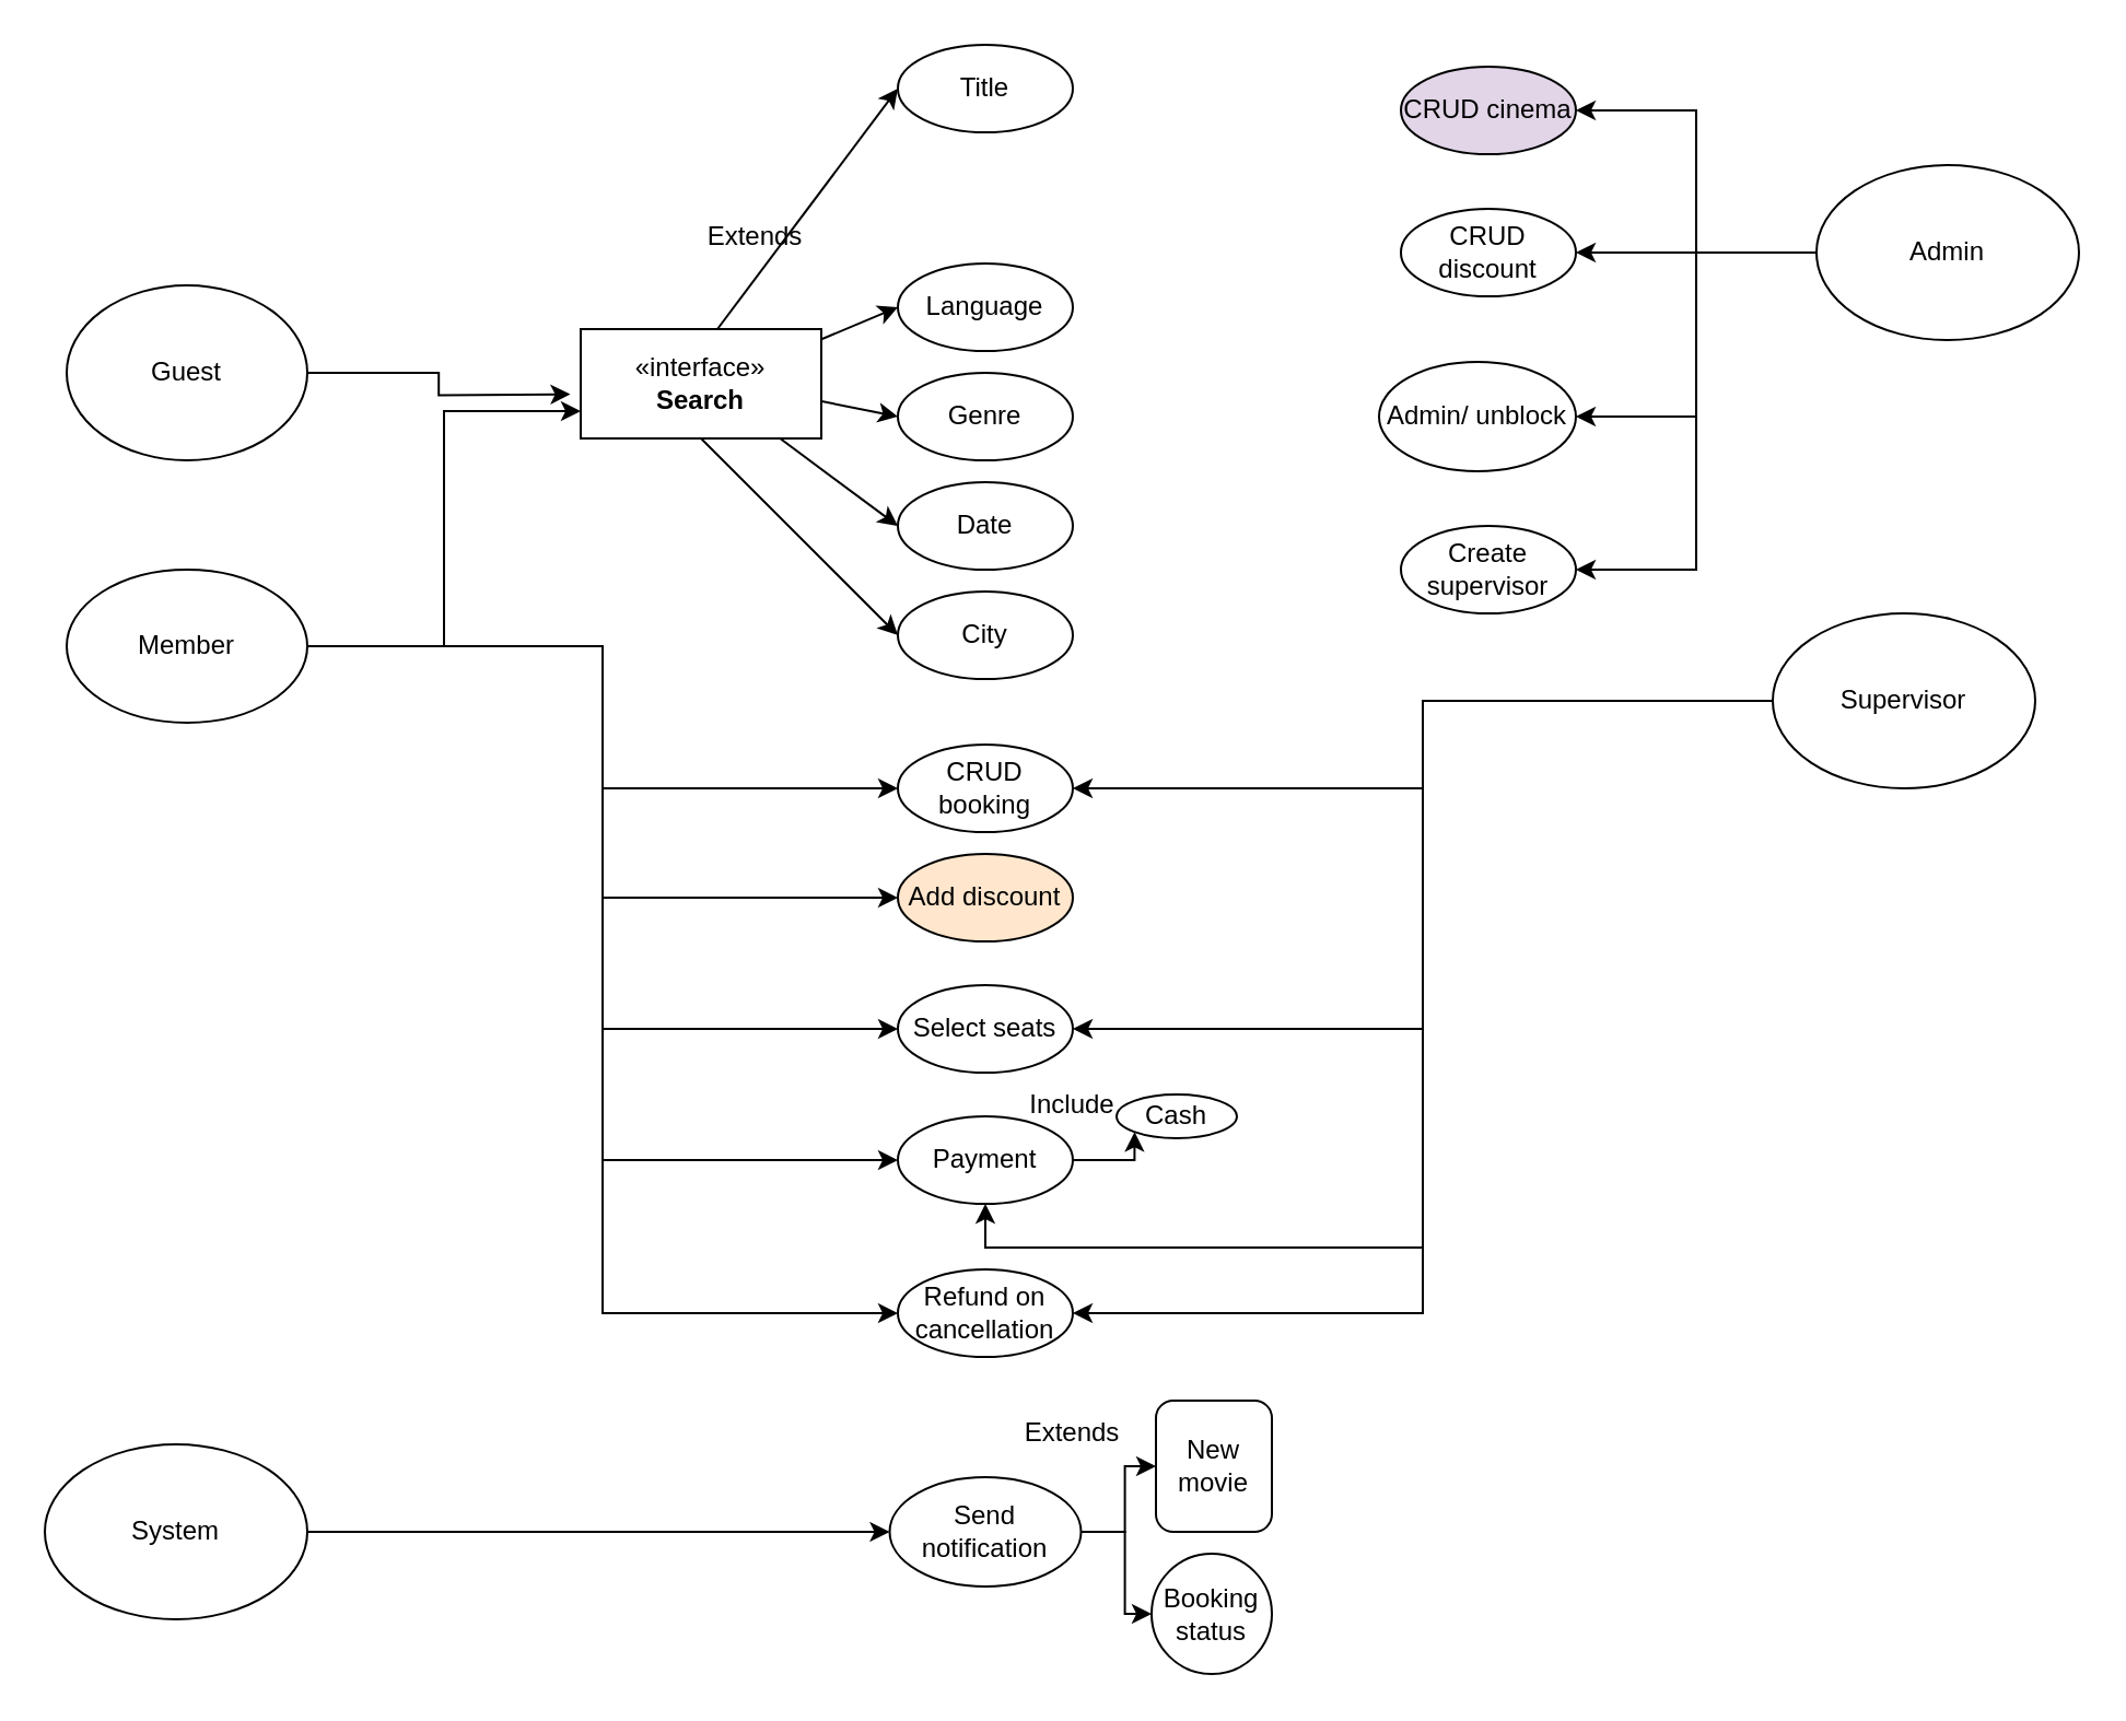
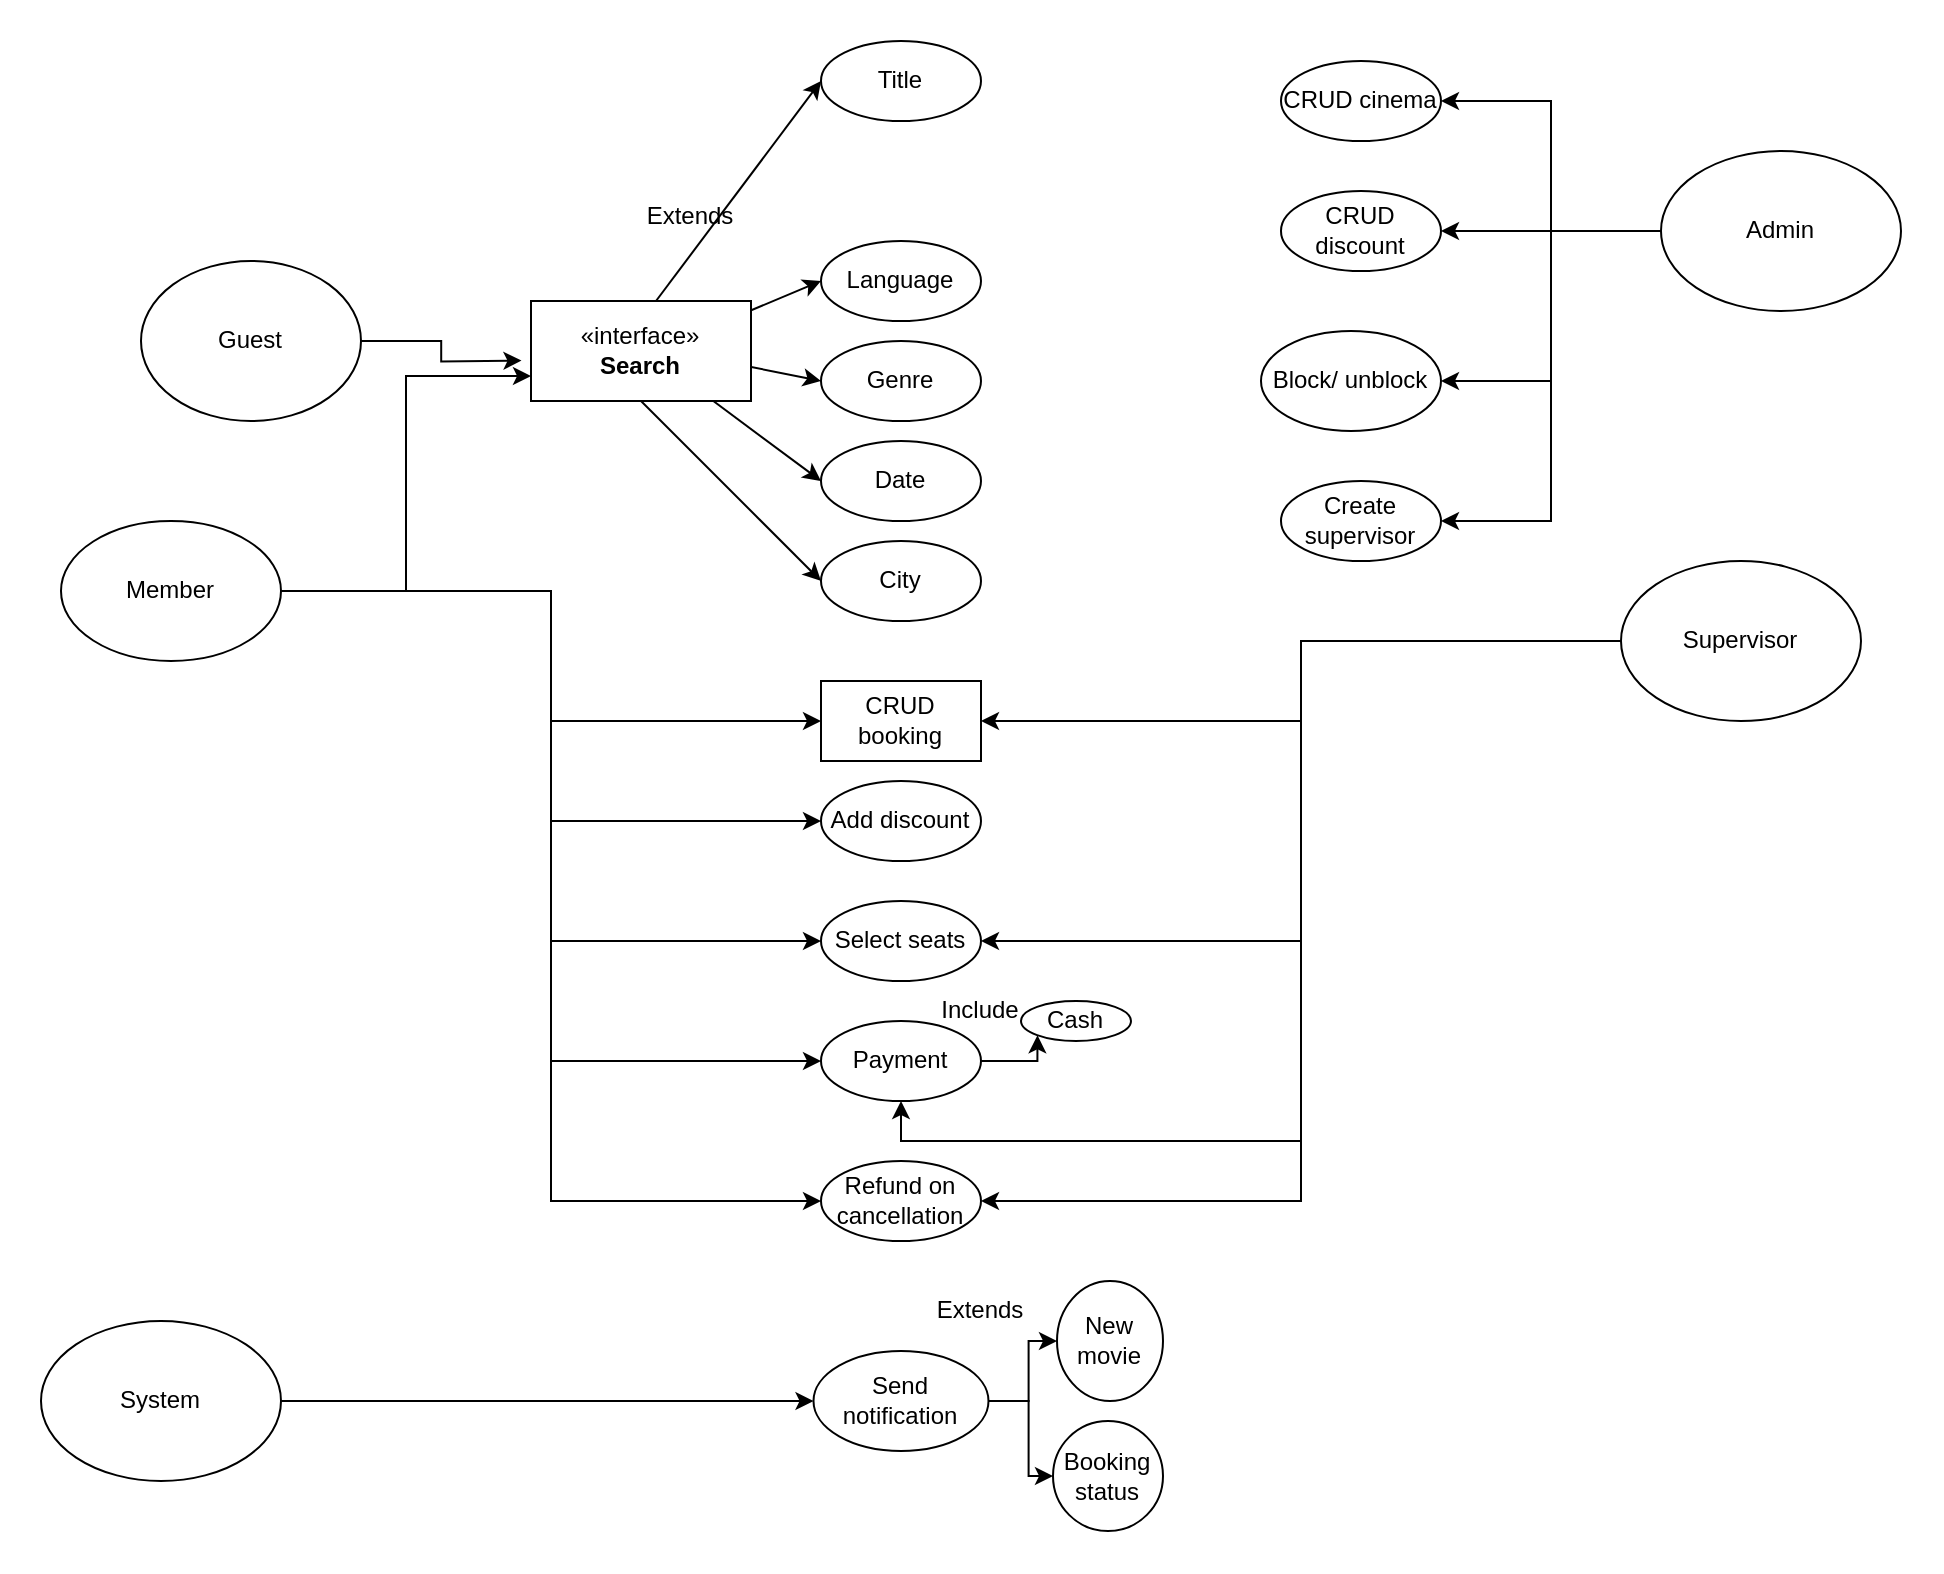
  <mxCell id="0" />
  <mxCell id="1" parent="0" />
- <mxCell id="2" value="Guest" style="ellipse;whiteSpace=wrap;html=1;" vertex="1" parent="1"><mxGeometry x="30" y="130" width="110" height="80" as="geometry" /></mxCell>
+ <mxCell id="2" value="Guest" style="ellipse;whiteSpace=wrap;html=1;" vertex="1" parent="1"><mxGeometry x="70" y="130" width="110" height="80" as="geometry" /></mxCell>
  <mxCell id="3" style="edgeStyle=orthogonalEdgeStyle;rounded=0;orthogonalLoop=1;jettySize=auto;html=1;entryX=0;entryY=0.75;entryDx=0;entryDy=0;" edge="1" parent="1" source="9" target="33"><mxGeometry relative="1" as="geometry" /></mxCell>
  <mxCell id="4" style="edgeStyle=orthogonalEdgeStyle;rounded=0;orthogonalLoop=1;jettySize=auto;html=1;entryX=0;entryY=0.5;entryDx=0;entryDy=0;" edge="1" parent="1" source="9" target="35"><mxGeometry relative="1" as="geometry" /></mxCell>
  <mxCell id="5" style="edgeStyle=orthogonalEdgeStyle;rounded=0;orthogonalLoop=1;jettySize=auto;html=1;exitX=1;exitY=0.5;exitDx=0;exitDy=0;entryX=0;entryY=0.5;entryDx=0;entryDy=0;" edge="1" parent="1" source="9" target="36"><mxGeometry relative="1" as="geometry" /></mxCell>
  <mxCell id="6" style="edgeStyle=orthogonalEdgeStyle;rounded=0;orthogonalLoop=1;jettySize=auto;html=1;entryX=0;entryY=0.5;entryDx=0;entryDy=0;" edge="1" parent="1" source="9" target="39"><mxGeometry relative="1" as="geometry" /></mxCell>
  <mxCell id="7" style="edgeStyle=orthogonalEdgeStyle;rounded=0;orthogonalLoop=1;jettySize=auto;html=1;entryX=0;entryY=0.5;entryDx=0;entryDy=0;" edge="1" parent="1" source="9" target="37"><mxGeometry relative="1" as="geometry" /></mxCell>
  <mxCell id="8" style="edgeStyle=orthogonalEdgeStyle;rounded=0;orthogonalLoop=1;jettySize=auto;html=1;entryX=0;entryY=0.5;entryDx=0;entryDy=0;" edge="1" parent="1" source="9" target="53"><mxGeometry relative="1" as="geometry" /></mxCell>
  <mxCell id="9" value="Member" style="ellipse;whiteSpace=wrap;html=1;" vertex="1" parent="1"><mxGeometry x="30" y="260" width="110" height="70" as="geometry" /></mxCell>
  <mxCell id="10" style="edgeStyle=orthogonalEdgeStyle;rounded=0;orthogonalLoop=1;jettySize=auto;html=1;entryX=1;entryY=0.5;entryDx=0;entryDy=0;" edge="1" parent="1" source="14" target="49"><mxGeometry relative="1" as="geometry" /></mxCell>
  <mxCell id="11" style="edgeStyle=orthogonalEdgeStyle;rounded=0;orthogonalLoop=1;jettySize=auto;html=1;" edge="1" parent="1" source="14" target="52"><mxGeometry relative="1" as="geometry" /></mxCell>
  <mxCell id="12" style="edgeStyle=orthogonalEdgeStyle;rounded=0;orthogonalLoop=1;jettySize=auto;html=1;entryX=1;entryY=0.5;entryDx=0;entryDy=0;" edge="1" parent="1" source="14" target="51"><mxGeometry relative="1" as="geometry" /></mxCell>
  <mxCell id="13" style="edgeStyle=orthogonalEdgeStyle;rounded=0;orthogonalLoop=1;jettySize=auto;html=1;entryX=1;entryY=0.5;entryDx=0;entryDy=0;" edge="1" parent="1" source="14" target="50"><mxGeometry relative="1" as="geometry" /></mxCell>
  <mxCell id="14" value="Admin" style="ellipse;whiteSpace=wrap;html=1;" vertex="1" parent="1"><mxGeometry x="830" y="75" width="120" height="80" as="geometry" /></mxCell>
  <mxCell id="15" style="edgeStyle=orthogonalEdgeStyle;rounded=0;orthogonalLoop=1;jettySize=auto;html=1;entryX=0;entryY=0.5;entryDx=0;entryDy=0;" edge="1" parent="1" source="16" target="45"><mxGeometry relative="1" as="geometry" /></mxCell>
  <mxCell id="16" value="System" style="ellipse;whiteSpace=wrap;html=1;" vertex="1" parent="1"><mxGeometry x="20" y="660" width="120" height="80" as="geometry" /></mxCell>
  <mxCell id="17" style="edgeStyle=orthogonalEdgeStyle;rounded=0;orthogonalLoop=1;jettySize=auto;html=1;entryX=1;entryY=0.5;entryDx=0;entryDy=0;" edge="1" parent="1" source="21" target="35"><mxGeometry relative="1" as="geometry" /></mxCell>
  <mxCell id="18" style="edgeStyle=orthogonalEdgeStyle;rounded=0;orthogonalLoop=1;jettySize=auto;html=1;entryX=1;entryY=0.5;entryDx=0;entryDy=0;" edge="1" parent="1" source="21" target="37"><mxGeometry relative="1" as="geometry" /></mxCell>
  <mxCell id="19" style="edgeStyle=orthogonalEdgeStyle;rounded=0;orthogonalLoop=1;jettySize=auto;html=1;entryX=0.5;entryY=1;entryDx=0;entryDy=0;" edge="1" parent="1" source="21" target="39"><mxGeometry relative="1" as="geometry" /></mxCell>
  <mxCell id="20" style="edgeStyle=orthogonalEdgeStyle;rounded=0;orthogonalLoop=1;jettySize=auto;html=1;entryX=1;entryY=0.5;entryDx=0;entryDy=0;" edge="1" parent="1" source="21" target="53"><mxGeometry relative="1" as="geometry" /></mxCell>
  <mxCell id="21" value="Supervisor" style="ellipse;whiteSpace=wrap;html=1;" vertex="1" parent="1"><mxGeometry x="810" y="280" width="120" height="80" as="geometry" /></mxCell>
  <mxCell id="22" value="Search" style="ellipse;whiteSpace=wrap;html=1;" vertex="1" parent="1"><mxGeometry x="280" y="160" width="80" height="40" as="geometry" /></mxCell>
  <mxCell id="23" value="Title" style="ellipse;whiteSpace=wrap;html=1;" vertex="1" parent="1"><mxGeometry x="410" y="20" width="80" height="40" as="geometry" /></mxCell>
  <mxCell id="24" value="City" style="ellipse;whiteSpace=wrap;html=1;" vertex="1" parent="1"><mxGeometry x="410" y="270" width="80" height="40" as="geometry" /></mxCell>
  <mxCell id="25" value="Date" style="ellipse;whiteSpace=wrap;html=1;" vertex="1" parent="1"><mxGeometry x="410" y="220" width="80" height="40" as="geometry" /></mxCell>
  <mxCell id="26" value="Genre" style="ellipse;whiteSpace=wrap;html=1;" vertex="1" parent="1"><mxGeometry x="410" y="170" width="80" height="40" as="geometry" /></mxCell>
  <mxCell id="27" value="Language" style="ellipse;whiteSpace=wrap;html=1;" vertex="1" parent="1"><mxGeometry x="410" y="120" width="80" height="40" as="geometry" /></mxCell>
  <mxCell id="28" value="" style="endArrow=classic;html=1;rounded=0;entryX=0;entryY=0.5;entryDx=0;entryDy=0;exitX=0.5;exitY=0;exitDx=0;exitDy=0;" edge="1" parent="1" source="22" target="23"><mxGeometry width="50" height="50" relative="1" as="geometry"><mxPoint x="340" y="150" as="sourcePoint" /><mxPoint x="390" y="100" as="targetPoint" /></mxGeometry></mxCell>
  <mxCell id="29" value="" style="endArrow=classic;html=1;rounded=0;exitX=1;exitY=0;exitDx=0;exitDy=0;" edge="1" parent="1" source="22"><mxGeometry width="50" height="50" relative="1" as="geometry"><mxPoint x="360" y="190" as="sourcePoint" /><mxPoint x="410" y="140" as="targetPoint" /></mxGeometry></mxCell>
  <mxCell id="30" value="" style="endArrow=classic;html=1;rounded=0;exitX=1;exitY=0.5;exitDx=0;exitDy=0;" edge="1" parent="1" source="22"><mxGeometry width="50" height="50" relative="1" as="geometry"><mxPoint x="360" y="240" as="sourcePoint" /><mxPoint x="410" y="190" as="targetPoint" /></mxGeometry></mxCell>
  <mxCell id="31" value="" style="endArrow=classic;html=1;rounded=0;exitX=1;exitY=1;exitDx=0;exitDy=0;" edge="1" parent="1" source="22"><mxGeometry width="50" height="50" relative="1" as="geometry"><mxPoint x="360" y="290" as="sourcePoint" /><mxPoint x="410" y="240" as="targetPoint" /></mxGeometry></mxCell>
  <mxCell id="32" value="" style="endArrow=classic;html=1;rounded=0;exitX=0.5;exitY=1;exitDx=0;exitDy=0;" edge="1" parent="1" source="22"><mxGeometry width="50" height="50" relative="1" as="geometry"><mxPoint x="360" y="340" as="sourcePoint" /><mxPoint x="410" y="290" as="targetPoint" /></mxGeometry></mxCell>
  <mxCell id="33" value="«interface»&lt;br&gt;&lt;b&gt;Search&lt;/b&gt;" style="html=1;whiteSpace=wrap;" vertex="1" parent="1"><mxGeometry x="265" y="150" width="110" height="50" as="geometry" /></mxCell>
  <mxCell id="34" style="edgeStyle=orthogonalEdgeStyle;rounded=0;orthogonalLoop=1;jettySize=auto;html=1;exitX=1;exitY=0.5;exitDx=0;exitDy=0;entryX=0.141;entryY=0.234;entryDx=0;entryDy=0;entryPerimeter=0;" edge="1" parent="1" source="2"><mxGeometry relative="1" as="geometry"><mxPoint x="260.24" y="179.76" as="targetPoint" /></mxGeometry></mxCell>
- <mxCell id="35" value="CRUD booking" style="ellipse;whiteSpace=wrap;html=1;" vertex="1" parent="1"><mxGeometry x="410" y="340" width="80" height="40" as="geometry" /></mxCell>
- <mxCell id="36" value="Add discount" style="ellipse;whiteSpace=wrap;html=1;fillColor=#ffe6cc;" vertex="1" parent="1"><mxGeometry x="410" y="390" width="80" height="40" as="geometry" /></mxCell>
+ <mxCell id="35" value="CRUD booking" style="whiteSpace=wrap;html=1;rounded=0;" vertex="1" parent="1"><mxGeometry x="410" y="340" width="80" height="40" as="geometry" /></mxCell>
+ <mxCell id="36" value="Add discount" style="ellipse;whiteSpace=wrap;html=1;" vertex="1" parent="1"><mxGeometry x="410" y="390" width="80" height="40" as="geometry" /></mxCell>
  <mxCell id="37" value="Select seats" style="ellipse;whiteSpace=wrap;html=1;" vertex="1" parent="1"><mxGeometry x="410" y="450" width="80" height="40" as="geometry" /></mxCell>
  <mxCell id="38" style="edgeStyle=orthogonalEdgeStyle;rounded=0;orthogonalLoop=1;jettySize=auto;html=1;exitX=1;exitY=0.5;exitDx=0;exitDy=0;entryX=0;entryY=1;entryDx=0;entryDy=0;" edge="1" parent="1" source="39" target="40"><mxGeometry relative="1" as="geometry" /></mxCell>
  <mxCell id="39" value="Payment" style="ellipse;whiteSpace=wrap;html=1;" vertex="1" parent="1"><mxGeometry x="410" y="510" width="80" height="40" as="geometry" /></mxCell>
  <mxCell id="40" value="Cash" style="ellipse;whiteSpace=wrap;html=1;" vertex="1" parent="1"><mxGeometry x="510" y="500" width="55" height="20" as="geometry" /></mxCell>
  <mxCell id="41" value="Extends&lt;div&gt;&lt;br&gt;&lt;/div&gt;" style="text;html=1;align=center;verticalAlign=middle;whiteSpace=wrap;rounded=0;" vertex="1" parent="1"><mxGeometry x="315" y="100" width="60" height="30" as="geometry" /></mxCell>
  <mxCell id="42" value="&lt;div&gt;Include&lt;/div&gt;" style="text;html=1;align=center;verticalAlign=middle;whiteSpace=wrap;rounded=0;" vertex="1" parent="1"><mxGeometry x="460" y="490" width="60" height="30" as="geometry" /></mxCell>
  <mxCell id="43" style="edgeStyle=orthogonalEdgeStyle;rounded=0;orthogonalLoop=1;jettySize=auto;html=1;entryX=0;entryY=0.5;entryDx=0;entryDy=0;" edge="1" parent="1" source="45" target="47"><mxGeometry relative="1" as="geometry" /></mxCell>
  <mxCell id="44" style="edgeStyle=orthogonalEdgeStyle;rounded=0;orthogonalLoop=1;jettySize=auto;html=1;entryX=0;entryY=0.5;entryDx=0;entryDy=0;" edge="1" parent="1" source="45" target="46"><mxGeometry relative="1" as="geometry" /></mxCell>
  <mxCell id="45" value="Send notification" style="ellipse;whiteSpace=wrap;html=1;" vertex="1" parent="1"><mxGeometry x="406.25" y="675" width="87.5" height="50" as="geometry" /></mxCell>
  <mxCell id="46" value="Booking status" style="ellipse;whiteSpace=wrap;html=1;" vertex="1" parent="1"><mxGeometry x="526" y="710" width="55" height="55" as="geometry" /></mxCell>
- <mxCell id="47" value="New movie" style="whiteSpace=wrap;html=1;rounded=1;" vertex="1" parent="1"><mxGeometry x="528" y="640" width="53" height="60" as="geometry" /></mxCell>
+ <mxCell id="47" value="New movie" style="ellipse;whiteSpace=wrap;html=1;" vertex="1" parent="1"><mxGeometry x="528" y="640" width="53" height="60" as="geometry" /></mxCell>
  <mxCell id="48" value="&lt;div&gt;Extends&lt;/div&gt;" style="text;html=1;align=center;verticalAlign=middle;whiteSpace=wrap;rounded=0;" vertex="1" parent="1"><mxGeometry x="460" y="640" width="60" height="30" as="geometry" /></mxCell>
- <mxCell id="49" value="CRUD cinema" style="ellipse;whiteSpace=wrap;html=1;fillColor=#e1d5e7;" vertex="1" parent="1"><mxGeometry x="640" y="30" width="80" height="40" as="geometry" /></mxCell>
+ <mxCell id="49" value="CRUD cinema" style="ellipse;whiteSpace=wrap;html=1;" vertex="1" parent="1"><mxGeometry x="640" y="30" width="80" height="40" as="geometry" /></mxCell>
  <mxCell id="50" value="Create supervisor" style="ellipse;whiteSpace=wrap;html=1;" vertex="1" parent="1"><mxGeometry x="640" y="240" width="80" height="40" as="geometry" /></mxCell>
- <mxCell id="51" value="Admin/ unblock" style="ellipse;whiteSpace=wrap;html=1;" vertex="1" parent="1"><mxGeometry x="630" y="165" width="90" height="50" as="geometry" /></mxCell>
+ <mxCell id="51" value="Block/ unblock" style="ellipse;whiteSpace=wrap;html=1;" vertex="1" parent="1"><mxGeometry x="630" y="165" width="90" height="50" as="geometry" /></mxCell>
  <mxCell id="52" value="CRUD discount" style="ellipse;whiteSpace=wrap;html=1;" vertex="1" parent="1"><mxGeometry x="640" y="95" width="80" height="40" as="geometry" /></mxCell>
  <mxCell id="53" value="Refund on cancellation" style="ellipse;whiteSpace=wrap;html=1;" vertex="1" parent="1"><mxGeometry x="410" y="580" width="80" height="40" as="geometry" /></mxCell>
